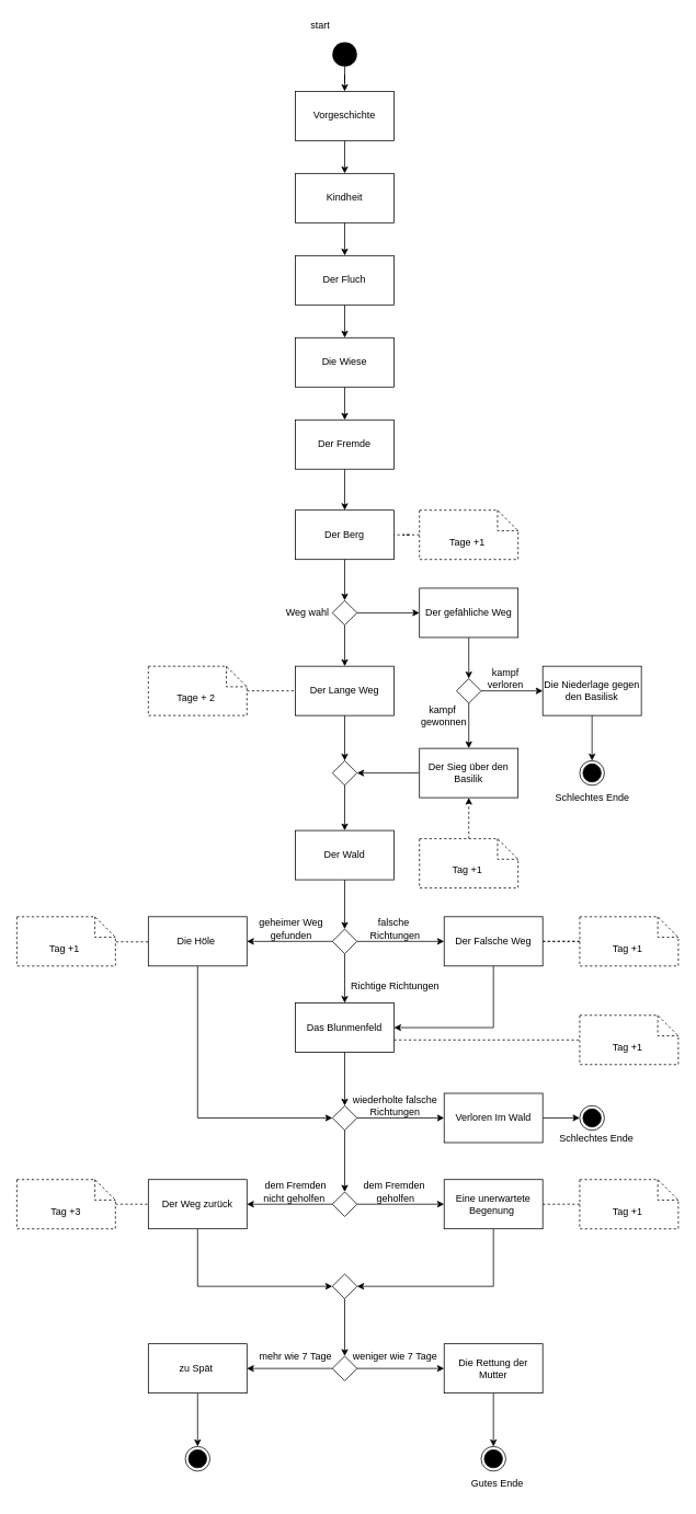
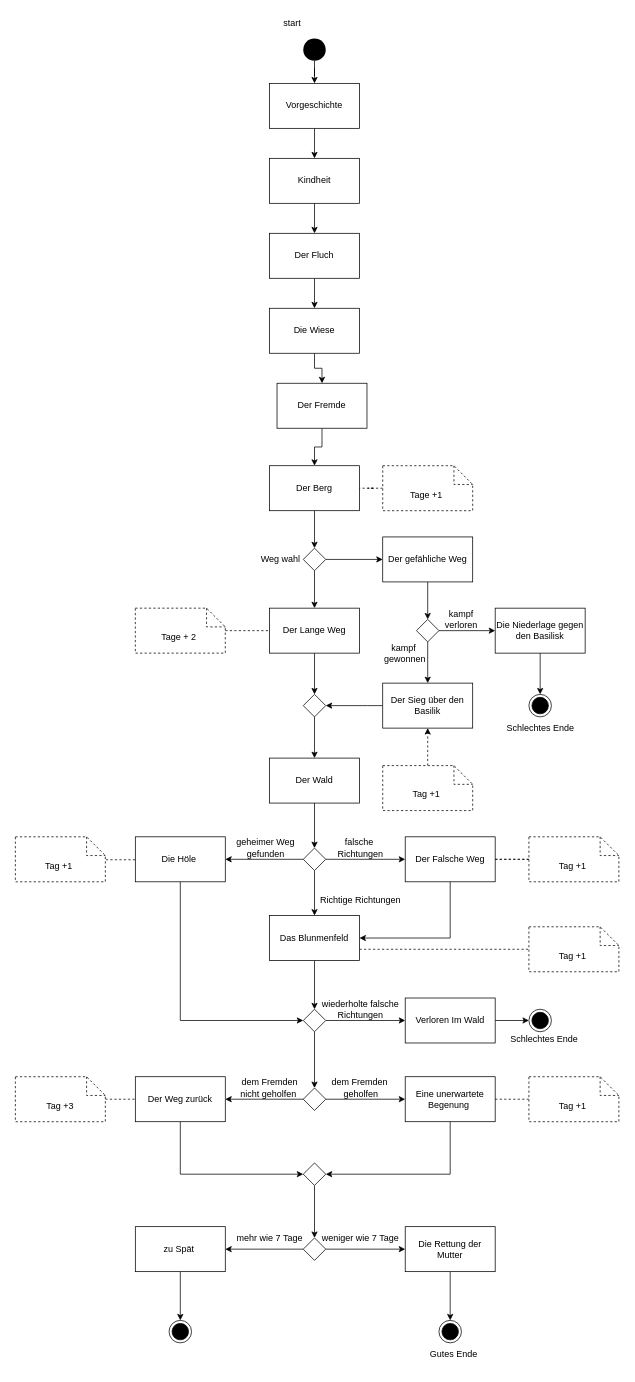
  <mxCell id="0" />
  <mxCell id="1" parent="0" />
  <mxCell id="2" value="" style="edgeStyle=orthogonalEdgeStyle;rounded=0;orthogonalLoop=1;jettySize=auto;html=1;" edge="1" parent="1" source="3" target="6"><mxGeometry relative="1" as="geometry" /></mxCell>
  <mxCell id="3" value="" style="ellipse;fillColor=#000000;strokeColor=none;" vertex="1" parent="1"><mxGeometry x="404" y="50" width="30" height="30" as="geometry" /></mxCell>
  <mxCell id="4" value="start" style="text;html=1;align=center;verticalAlign=middle;resizable=0;points=[];autosize=1;strokeColor=none;fillColor=none;" vertex="1" parent="1"><mxGeometry x="369" y="20" width="40" height="20" as="geometry" /></mxCell>
  <mxCell id="5" value="" style="edgeStyle=orthogonalEdgeStyle;rounded=0;orthogonalLoop=1;jettySize=auto;html=1;" edge="1" parent="1" source="6" target="8"><mxGeometry relative="1" as="geometry" /></mxCell>
  <mxCell id="6" value="Vorgeschichte" style="rounded=0;whiteSpace=wrap;html=1;" vertex="1" parent="1"><mxGeometry x="359" y="110" width="120" height="60" as="geometry" /></mxCell>
  <mxCell id="7" value="" style="edgeStyle=orthogonalEdgeStyle;rounded=0;orthogonalLoop=1;jettySize=auto;html=1;" edge="1" parent="1" source="8" target="10"><mxGeometry relative="1" as="geometry" /></mxCell>
  <mxCell id="8" value="Kindheit" style="rounded=0;whiteSpace=wrap;html=1;" vertex="1" parent="1"><mxGeometry x="359" y="210" width="120" height="60" as="geometry" /></mxCell>
  <mxCell id="9" value="" style="edgeStyle=orthogonalEdgeStyle;rounded=0;orthogonalLoop=1;jettySize=auto;html=1;" edge="1" parent="1" source="10" target="12"><mxGeometry relative="1" as="geometry" /></mxCell>
  <mxCell id="10" value="Der Fluch" style="rounded=0;whiteSpace=wrap;html=1;" vertex="1" parent="1"><mxGeometry x="359" y="310" width="120" height="60" as="geometry" /></mxCell>
  <mxCell id="11" value="" style="edgeStyle=orthogonalEdgeStyle;rounded=0;orthogonalLoop=1;jettySize=auto;html=1;" edge="1" parent="1" source="12" target="14"><mxGeometry relative="1" as="geometry" /></mxCell>
  <mxCell id="12" value="Die Wiese" style="rounded=0;whiteSpace=wrap;html=1;" vertex="1" parent="1"><mxGeometry x="359" y="410" width="120" height="60" as="geometry" /></mxCell>
  <mxCell id="13" value="" style="edgeStyle=orthogonalEdgeStyle;rounded=0;orthogonalLoop=1;jettySize=auto;html=1;" edge="1" parent="1" source="14" target="16"><mxGeometry relative="1" as="geometry" /></mxCell>
- <mxCell id="14" value="Der Fremde" style="rounded=0;whiteSpace=wrap;html=1;" vertex="1" parent="1"><mxGeometry x="359" y="510" width="120" height="60" as="geometry" /></mxCell>
+ <mxCell id="14" value="Der Fremde" style="rounded=0;whiteSpace=wrap;html=1;" vertex="1" parent="1"><mxGeometry x="369" y="510" width="120" height="60" as="geometry" /></mxCell>
  <mxCell id="15" value="" style="edgeStyle=orthogonalEdgeStyle;rounded=0;orthogonalLoop=1;jettySize=auto;html=1;" edge="1" parent="1" source="16" target="23"><mxGeometry relative="1" as="geometry" /></mxCell>
  <mxCell id="16" value="Der Berg" style="rounded=0;whiteSpace=wrap;html=1;" vertex="1" parent="1"><mxGeometry x="359" y="620" width="120" height="60" as="geometry" /></mxCell>
  <mxCell id="17" value="" style="edgeStyle=orthogonalEdgeStyle;rounded=0;orthogonalLoop=1;jettySize=auto;html=1;" edge="1" parent="1" source="18" target="26"><mxGeometry relative="1" as="geometry" /></mxCell>
  <mxCell id="18" value="Der gefähliche Weg" style="rounded=0;whiteSpace=wrap;html=1;" vertex="1" parent="1"><mxGeometry x="510" y="715" width="120" height="60" as="geometry" /></mxCell>
  <mxCell id="19" style="edgeStyle=orthogonalEdgeStyle;rounded=0;orthogonalLoop=1;jettySize=auto;html=1;entryX=0.5;entryY=0;entryDx=0;entryDy=0;" edge="1" parent="1" source="20" target="36"><mxGeometry relative="1" as="geometry" /></mxCell>
  <mxCell id="20" value="Der Lange Weg" style="rounded=0;whiteSpace=wrap;html=1;" vertex="1" parent="1"><mxGeometry x="359" y="810" width="120" height="60" as="geometry" /></mxCell>
  <mxCell id="21" style="edgeStyle=orthogonalEdgeStyle;rounded=0;orthogonalLoop=1;jettySize=auto;html=1;entryX=0;entryY=0.5;entryDx=0;entryDy=0;" edge="1" parent="1" source="23" target="18"><mxGeometry relative="1" as="geometry" /></mxCell>
  <mxCell id="22" value="" style="edgeStyle=orthogonalEdgeStyle;rounded=0;orthogonalLoop=1;jettySize=auto;html=1;" edge="1" parent="1" source="23" target="20"><mxGeometry relative="1" as="geometry" /></mxCell>
  <mxCell id="23" value="" style="rhombus;" vertex="1" parent="1"><mxGeometry x="404" y="730" width="30" height="30" as="geometry" /></mxCell>
  <mxCell id="24" value="" style="edgeStyle=orthogonalEdgeStyle;rounded=0;orthogonalLoop=1;jettySize=auto;html=1;" edge="1" parent="1" source="26" target="28"><mxGeometry relative="1" as="geometry" /></mxCell>
  <mxCell id="25" value="" style="edgeStyle=orthogonalEdgeStyle;rounded=0;orthogonalLoop=1;jettySize=auto;html=1;" edge="1" parent="1" source="26" target="30"><mxGeometry relative="1" as="geometry" /></mxCell>
  <mxCell id="26" value="" style="rhombus;" vertex="1" parent="1"><mxGeometry x="555" y="825" width="30" height="30" as="geometry" /></mxCell>
  <mxCell id="27" style="edgeStyle=orthogonalEdgeStyle;rounded=0;orthogonalLoop=1;jettySize=auto;html=1;entryX=1;entryY=0.5;entryDx=0;entryDy=0;" edge="1" parent="1" source="28" target="36"><mxGeometry relative="1" as="geometry"><Array as="points"><mxPoint x="490" y="940" /><mxPoint x="490" y="940" /></Array></mxGeometry></mxCell>
  <mxCell id="28" value="Der Sieg über den Basilik" style="rounded=0;whiteSpace=wrap;html=1;" vertex="1" parent="1"><mxGeometry x="510" y="910" width="120" height="60" as="geometry" /></mxCell>
  <mxCell id="29" value="" style="edgeStyle=orthogonalEdgeStyle;rounded=0;orthogonalLoop=1;jettySize=auto;html=1;" edge="1" parent="1" source="30" target="31"><mxGeometry relative="1" as="geometry" /></mxCell>
  <mxCell id="30" value="Die Niederlage gegen den Basilisk" style="rounded=0;whiteSpace=wrap;html=1;" vertex="1" parent="1"><mxGeometry x="660" y="810" width="120" height="60" as="geometry" /></mxCell>
  <mxCell id="31" value="" style="ellipse;html=1;shape=endState;fillColor=#000000;strokeColor=#000000;" vertex="1" parent="1"><mxGeometry x="705" y="925" width="30" height="30" as="geometry" /></mxCell>
  <mxCell id="32" value="Schlechtes Ende" style="text;html=1;align=center;verticalAlign=middle;resizable=0;points=[];autosize=1;strokeColor=none;fillColor=none;" vertex="1" parent="1"><mxGeometry x="665" y="960" width="110" height="20" as="geometry" /></mxCell>
  <mxCell id="33" style="edgeStyle=orthogonalEdgeStyle;rounded=0;orthogonalLoop=1;jettySize=auto;html=1;entryX=0.5;entryY=0;entryDx=0;entryDy=0;" edge="1" parent="1" source="34" target="43"><mxGeometry relative="1" as="geometry" /></mxCell>
  <mxCell id="34" value="Der Wald" style="rounded=0;whiteSpace=wrap;html=1;" vertex="1" parent="1"><mxGeometry x="359" y="1010" width="120" height="60" as="geometry" /></mxCell>
  <mxCell id="35" value="" style="edgeStyle=orthogonalEdgeStyle;rounded=0;orthogonalLoop=1;jettySize=auto;html=1;" edge="1" parent="1" source="36" target="34"><mxGeometry relative="1" as="geometry" /></mxCell>
  <mxCell id="36" value="" style="rhombus;" vertex="1" parent="1"><mxGeometry x="404" y="925" width="30" height="30" as="geometry" /></mxCell>
  <mxCell id="37" style="edgeStyle=orthogonalEdgeStyle;rounded=0;orthogonalLoop=1;jettySize=auto;html=1;entryX=1;entryY=0.5;entryDx=0;entryDy=0;" edge="1" parent="1" source="39" target="46"><mxGeometry relative="1" as="geometry"><Array as="points"><mxPoint x="600" y="1250" /></Array></mxGeometry></mxCell>
  <mxCell id="38" value="" style="edgeStyle=orthogonalEdgeStyle;rounded=0;orthogonalLoop=1;jettySize=auto;html=1;dashed=1;endArrow=none;endFill=0;" edge="1" parent="1" source="39" target="100"><mxGeometry relative="1" as="geometry" /></mxCell>
  <mxCell id="39" value="Der Falsche Weg" style="rounded=0;whiteSpace=wrap;html=1;" vertex="1" parent="1"><mxGeometry x="540" y="1115" width="120" height="60" as="geometry" /></mxCell>
  <mxCell id="40" style="edgeStyle=orthogonalEdgeStyle;rounded=0;orthogonalLoop=1;jettySize=auto;html=1;exitX=1;exitY=0.5;exitDx=0;exitDy=0;entryX=0;entryY=0.5;entryDx=0;entryDy=0;" edge="1" parent="1" source="43" target="39"><mxGeometry relative="1" as="geometry" /></mxCell>
  <mxCell id="41" style="edgeStyle=orthogonalEdgeStyle;rounded=0;orthogonalLoop=1;jettySize=auto;html=1;entryX=0.5;entryY=0;entryDx=0;entryDy=0;" edge="1" parent="1" source="43" target="46"><mxGeometry relative="1" as="geometry" /></mxCell>
  <mxCell id="42" style="edgeStyle=orthogonalEdgeStyle;rounded=0;orthogonalLoop=1;jettySize=auto;html=1;entryX=1;entryY=0.5;entryDx=0;entryDy=0;" edge="1" parent="1" source="43" target="50"><mxGeometry relative="1" as="geometry" /></mxCell>
  <mxCell id="43" value="" style="rhombus;" vertex="1" parent="1"><mxGeometry x="404" y="1130" width="30" height="30" as="geometry" /></mxCell>
  <mxCell id="44" value="" style="edgeStyle=orthogonalEdgeStyle;rounded=0;orthogonalLoop=1;jettySize=auto;html=1;" edge="1" parent="1" source="46" target="55"><mxGeometry relative="1" as="geometry" /></mxCell>
  <mxCell id="45" style="edgeStyle=orthogonalEdgeStyle;rounded=0;orthogonalLoop=1;jettySize=auto;html=1;exitX=1;exitY=0.75;exitDx=0;exitDy=0;entryX=0;entryY=0.5;entryDx=0;entryDy=0;entryPerimeter=0;dashed=1;endArrow=none;endFill=0;" edge="1" parent="1" source="46" target="92"><mxGeometry relative="1" as="geometry" /></mxCell>
  <mxCell id="46" value="Das Blunmenfeld" style="rounded=0;whiteSpace=wrap;html=1;" vertex="1" parent="1"><mxGeometry x="359" y="1220" width="120" height="60" as="geometry" /></mxCell>
  <mxCell id="47" value="" style="edgeStyle=orthogonalEdgeStyle;rounded=0;orthogonalLoop=1;jettySize=auto;html=1;" edge="1" parent="1" source="48" target="51"><mxGeometry relative="1" as="geometry" /></mxCell>
  <mxCell id="48" value="Verloren Im Wald" style="rounded=0;whiteSpace=wrap;html=1;" vertex="1" parent="1"><mxGeometry x="540" y="1330" width="120" height="60" as="geometry" /></mxCell>
  <mxCell id="49" style="edgeStyle=orthogonalEdgeStyle;rounded=0;orthogonalLoop=1;jettySize=auto;html=1;entryX=0;entryY=0.5;entryDx=0;entryDy=0;" edge="1" parent="1" source="50" target="55"><mxGeometry relative="1" as="geometry"><Array as="points"><mxPoint x="240" y="1360" /></Array></mxGeometry></mxCell>
  <mxCell id="50" value="Die Höle&amp;nbsp;" style="rounded=0;whiteSpace=wrap;html=1;" vertex="1" parent="1"><mxGeometry x="180" y="1115" width="120" height="60" as="geometry" /></mxCell>
  <mxCell id="51" value="" style="ellipse;html=1;shape=endState;fillColor=#000000;strokeColor=#000000;" vertex="1" parent="1"><mxGeometry x="705" y="1345" width="30" height="30" as="geometry" /></mxCell>
  <mxCell id="52" value="Schlechtes Ende" style="text;html=1;align=center;verticalAlign=middle;resizable=0;points=[];autosize=1;strokeColor=none;fillColor=none;" vertex="1" parent="1"><mxGeometry x="670" y="1375" width="110" height="20" as="geometry" /></mxCell>
  <mxCell id="53" value="" style="edgeStyle=orthogonalEdgeStyle;rounded=0;orthogonalLoop=1;jettySize=auto;html=1;" edge="1" parent="1" source="55" target="58"><mxGeometry relative="1" as="geometry" /></mxCell>
  <mxCell id="54" style="edgeStyle=orthogonalEdgeStyle;rounded=0;orthogonalLoop=1;jettySize=auto;html=1;exitX=1;exitY=0.5;exitDx=0;exitDy=0;entryX=0;entryY=0.5;entryDx=0;entryDy=0;" edge="1" parent="1" source="55" target="48"><mxGeometry relative="1" as="geometry" /></mxCell>
  <mxCell id="55" value="" style="rhombus;" vertex="1" parent="1"><mxGeometry x="404" y="1345" width="30" height="30" as="geometry" /></mxCell>
  <mxCell id="56" value="" style="edgeStyle=orthogonalEdgeStyle;rounded=0;orthogonalLoop=1;jettySize=auto;html=1;" edge="1" parent="1" source="58" target="62"><mxGeometry relative="1" as="geometry" /></mxCell>
  <mxCell id="57" value="" style="edgeStyle=orthogonalEdgeStyle;rounded=0;orthogonalLoop=1;jettySize=auto;html=1;" edge="1" parent="1" source="58" target="60"><mxGeometry relative="1" as="geometry" /></mxCell>
  <mxCell id="58" value="" style="rhombus;" vertex="1" parent="1"><mxGeometry x="404" y="1450" width="30" height="30" as="geometry" /></mxCell>
  <mxCell id="59" style="edgeStyle=orthogonalEdgeStyle;rounded=0;orthogonalLoop=1;jettySize=auto;html=1;entryX=0;entryY=0.5;entryDx=0;entryDy=0;" edge="1" parent="1" source="60" target="64"><mxGeometry relative="1" as="geometry"><Array as="points"><mxPoint x="240" y="1565" /></Array></mxGeometry></mxCell>
  <mxCell id="60" value="Der Weg zurück" style="rounded=0;whiteSpace=wrap;html=1;" vertex="1" parent="1"><mxGeometry x="180" y="1435" width="120" height="60" as="geometry" /></mxCell>
  <mxCell id="61" style="edgeStyle=orthogonalEdgeStyle;rounded=0;orthogonalLoop=1;jettySize=auto;html=1;entryX=1;entryY=0.5;entryDx=0;entryDy=0;" edge="1" parent="1" source="62" target="64"><mxGeometry relative="1" as="geometry"><Array as="points"><mxPoint x="600" y="1565" /></Array></mxGeometry></mxCell>
  <mxCell id="62" value="Eine unerwartete Begenung&amp;nbsp;" style="rounded=0;whiteSpace=wrap;html=1;" vertex="1" parent="1"><mxGeometry x="540" y="1435" width="120" height="60" as="geometry" /></mxCell>
  <mxCell id="63" value="" style="edgeStyle=orthogonalEdgeStyle;rounded=0;orthogonalLoop=1;jettySize=auto;html=1;" edge="1" parent="1" source="64" target="67"><mxGeometry relative="1" as="geometry" /></mxCell>
  <mxCell id="64" value="" style="rhombus;" vertex="1" parent="1"><mxGeometry x="404" y="1550" width="30" height="30" as="geometry" /></mxCell>
  <mxCell id="65" style="edgeStyle=orthogonalEdgeStyle;rounded=0;orthogonalLoop=1;jettySize=auto;html=1;entryX=1;entryY=0.5;entryDx=0;entryDy=0;" edge="1" parent="1" source="67" target="71"><mxGeometry relative="1" as="geometry" /></mxCell>
  <mxCell id="66" style="edgeStyle=orthogonalEdgeStyle;rounded=0;orthogonalLoop=1;jettySize=auto;html=1;" edge="1" parent="1" source="67" target="69"><mxGeometry relative="1" as="geometry" /></mxCell>
  <mxCell id="67" value="" style="rhombus;" vertex="1" parent="1"><mxGeometry x="404" y="1650" width="30" height="30" as="geometry" /></mxCell>
  <mxCell id="68" style="edgeStyle=orthogonalEdgeStyle;rounded=0;orthogonalLoop=1;jettySize=auto;html=1;entryX=0.5;entryY=0;entryDx=0;entryDy=0;" edge="1" parent="1" source="69" target="72"><mxGeometry relative="1" as="geometry" /></mxCell>
  <mxCell id="69" value="Die Rettung der Mutter" style="rounded=0;whiteSpace=wrap;html=1;" vertex="1" parent="1"><mxGeometry x="540" y="1635" width="120" height="60" as="geometry" /></mxCell>
  <mxCell id="70" style="edgeStyle=orthogonalEdgeStyle;rounded=0;orthogonalLoop=1;jettySize=auto;html=1;" edge="1" parent="1" source="71" target="73"><mxGeometry relative="1" as="geometry" /></mxCell>
  <mxCell id="71" value="zu Spät&amp;nbsp;" style="rounded=0;whiteSpace=wrap;html=1;" vertex="1" parent="1"><mxGeometry x="180" y="1635" width="120" height="60" as="geometry" /></mxCell>
  <mxCell id="72" value="" style="ellipse;html=1;shape=endState;fillColor=#000000;strokeColor=#000000;" vertex="1" parent="1"><mxGeometry x="585" y="1760" width="30" height="30" as="geometry" /></mxCell>
  <mxCell id="73" value="" style="ellipse;html=1;shape=endState;fillColor=#000000;strokeColor=#000000;" vertex="1" parent="1"><mxGeometry x="225" y="1760" width="30" height="30" as="geometry" /></mxCell>
  <mxCell id="74" value="Gutes Ende" style="text;html=1;strokeColor=none;fillColor=none;align=center;verticalAlign=middle;whiteSpace=wrap;rounded=0;" vertex="1" parent="1"><mxGeometry x="570" y="1790" width="70" height="30" as="geometry" /></mxCell>
  <mxCell id="75" value="Weg wahl" style="text;html=1;strokeColor=none;fillColor=none;align=center;verticalAlign=middle;whiteSpace=wrap;rounded=0;" vertex="1" parent="1"><mxGeometry x="344" y="730" width="60" height="30" as="geometry" /></mxCell>
  <mxCell id="76" value="kampf verloren" style="text;html=1;strokeColor=none;fillColor=none;align=center;verticalAlign=middle;whiteSpace=wrap;rounded=0;" vertex="1" parent="1"><mxGeometry x="585" y="810" width="60" height="30" as="geometry" /></mxCell>
  <mxCell id="77" value="kampf&amp;nbsp;&lt;br&gt;gewonnen" style="text;html=1;strokeColor=none;fillColor=none;align=center;verticalAlign=middle;whiteSpace=wrap;rounded=0;" vertex="1" parent="1"><mxGeometry x="510" y="855" width="60" height="30" as="geometry" /></mxCell>
  <mxCell id="78" value="geheimer Weg gefunden" style="text;html=1;strokeColor=none;fillColor=none;align=center;verticalAlign=middle;whiteSpace=wrap;rounded=0;" vertex="1" parent="1"><mxGeometry x="304" y="1115" width="100" height="30" as="geometry" /></mxCell>
  <mxCell id="79" value="falsche&amp;nbsp;&lt;br&gt;Richtungen" style="text;html=1;align=center;verticalAlign=middle;resizable=0;points=[];autosize=1;strokeColor=none;fillColor=none;" vertex="1" parent="1"><mxGeometry x="440" y="1115" width="80" height="30" as="geometry" /></mxCell>
  <mxCell id="80" value="Richtige Richtungen" style="text;html=1;align=center;verticalAlign=middle;resizable=0;points=[];autosize=1;strokeColor=none;fillColor=none;" vertex="1" parent="1"><mxGeometry x="420" y="1190" width="120" height="20" as="geometry" /></mxCell>
  <mxCell id="81" value="wiederholte falsche &lt;br&gt;Richtungen" style="text;html=1;align=center;verticalAlign=middle;resizable=0;points=[];autosize=1;strokeColor=none;fillColor=none;" vertex="1" parent="1"><mxGeometry x="420" y="1330" width="120" height="30" as="geometry" /></mxCell>
  <mxCell id="82" value="dem Fremden&lt;br&gt;&amp;nbsp;geholfen" style="text;html=1;align=center;verticalAlign=middle;resizable=0;points=[];autosize=1;strokeColor=none;fillColor=none;" vertex="1" parent="1"><mxGeometry x="434" y="1435" width="90" height="30" as="geometry" /></mxCell>
  <mxCell id="83" value="dem Fremden &lt;br&gt;nicht geholfen&amp;nbsp;" style="text;html=1;align=center;verticalAlign=middle;resizable=0;points=[];autosize=1;strokeColor=none;fillColor=none;" vertex="1" parent="1"><mxGeometry x="314" y="1435" width="90" height="30" as="geometry" /></mxCell>
  <mxCell id="84" value="weniger wie 7 Tage" style="text;html=1;align=center;verticalAlign=middle;resizable=0;points=[];autosize=1;strokeColor=none;fillColor=none;" vertex="1" parent="1"><mxGeometry x="420" y="1640" width="120" height="20" as="geometry" /></mxCell>
  <mxCell id="85" value="mehr wie 7 Tage" style="text;html=1;align=center;verticalAlign=middle;resizable=0;points=[];autosize=1;strokeColor=none;fillColor=none;" vertex="1" parent="1"><mxGeometry x="309" y="1640" width="100" height="20" as="geometry" /></mxCell>
  <mxCell id="86" value="" style="edgeStyle=orthogonalEdgeStyle;rounded=0;orthogonalLoop=1;jettySize=auto;html=1;dashed=1;endArrow=none;endFill=0;" edge="1" parent="1" source="87" target="16"><mxGeometry relative="1" as="geometry" /></mxCell>
  <mxCell id="87" value="Tage +1&amp;nbsp;" style="shape=note2;boundedLbl=1;whiteSpace=wrap;html=1;size=25;verticalAlign=top;align=center;dashed=1;" vertex="1" parent="1"><mxGeometry x="510" y="620" width="120" height="60" as="geometry" /></mxCell>
  <mxCell id="88" style="edgeStyle=orthogonalEdgeStyle;rounded=0;orthogonalLoop=1;jettySize=auto;html=1;entryX=0.5;entryY=1;entryDx=0;entryDy=0;dashed=1;" edge="1" parent="1" source="89" target="28"><mxGeometry relative="1" as="geometry" /></mxCell>
  <mxCell id="89" value="Tag +1&amp;nbsp;" style="shape=note2;boundedLbl=1;whiteSpace=wrap;html=1;size=25;verticalAlign=top;align=center;dashed=1;" vertex="1" parent="1"><mxGeometry x="510" y="1020" width="120" height="60" as="geometry" /></mxCell>
  <mxCell id="90" style="edgeStyle=orthogonalEdgeStyle;rounded=0;orthogonalLoop=1;jettySize=auto;html=1;entryX=0;entryY=0.5;entryDx=0;entryDy=0;dashed=1;endArrow=none;endFill=0;" edge="1" parent="1" source="91" target="20"><mxGeometry relative="1" as="geometry" /></mxCell>
  <mxCell id="91" value="Tage + 2&amp;nbsp;" style="shape=note2;boundedLbl=1;whiteSpace=wrap;html=1;size=25;verticalAlign=top;align=center;dashed=1;" vertex="1" parent="1"><mxGeometry x="180" y="810" width="120" height="60" as="geometry" /></mxCell>
  <mxCell id="92" value="Tag +1&amp;nbsp;" style="shape=note2;boundedLbl=1;whiteSpace=wrap;html=1;size=25;verticalAlign=top;align=center;dashed=1;" vertex="1" parent="1"><mxGeometry x="705" y="1235" width="120" height="60" as="geometry" /></mxCell>
  <mxCell id="93" value="" style="edgeStyle=orthogonalEdgeStyle;rounded=0;orthogonalLoop=1;jettySize=auto;html=1;dashed=1;endArrow=none;endFill=0;" edge="1" parent="1" source="94"><mxGeometry relative="1" as="geometry"><mxPoint x="659.5" y="1465" as="targetPoint" /></mxGeometry></mxCell>
  <mxCell id="94" value="Tag +1&amp;nbsp;" style="shape=note2;boundedLbl=1;whiteSpace=wrap;html=1;size=25;verticalAlign=top;align=center;dashed=1;" vertex="1" parent="1"><mxGeometry x="705" y="1435" width="120" height="60" as="geometry" /></mxCell>
  <mxCell id="95" value="" style="edgeStyle=orthogonalEdgeStyle;rounded=0;orthogonalLoop=1;jettySize=auto;html=1;dashed=1;entryX=0;entryY=0.5;entryDx=0;entryDy=0;endArrow=none;endFill=0;" edge="1" parent="1" source="96" target="60"><mxGeometry relative="1" as="geometry"><mxPoint x="-40" y="1465" as="targetPoint" /></mxGeometry></mxCell>
  <mxCell id="96" value="Tag +3" style="shape=note2;boundedLbl=1;whiteSpace=wrap;html=1;size=25;verticalAlign=top;align=center;dashed=1;" vertex="1" parent="1"><mxGeometry y="1435" width="120" height="60" as="geometry" x="20" /></mxCell>
  <mxCell id="97" style="edgeStyle=orthogonalEdgeStyle;rounded=0;orthogonalLoop=1;jettySize=auto;html=1;exitX=1.006;exitY=0.51;exitDx=0;exitDy=0;exitPerimeter=0;entryX=0;entryY=0.5;entryDx=0;entryDy=0;dashed=1;endArrow=none;endFill=0;" edge="1" parent="1" source="98" target="50"><mxGeometry relative="1" as="geometry" /></mxCell>
  <mxCell id="98" value="Tag +1&amp;nbsp;" style="shape=note2;boundedLbl=1;whiteSpace=wrap;html=1;size=25;verticalAlign=top;align=center;dashed=1;" vertex="1" parent="1"><mxGeometry y="1115" width="120" height="60" as="geometry" x="20" /></mxCell>
  <mxCell id="99" value="" style="edgeStyle=orthogonalEdgeStyle;rounded=0;orthogonalLoop=1;jettySize=auto;html=1;dashed=1;endArrow=none;endFill=0;" edge="1" parent="1" source="100"><mxGeometry relative="1" as="geometry"><mxPoint x="659.5" y="1145" as="targetPoint" /></mxGeometry></mxCell>
  <mxCell id="100" value="Tag +1&amp;nbsp;" style="shape=note2;boundedLbl=1;whiteSpace=wrap;html=1;size=25;verticalAlign=top;align=center;dashed=1;" vertex="1" parent="1"><mxGeometry x="705" y="1115" width="120" height="60" as="geometry" /></mxCell>
